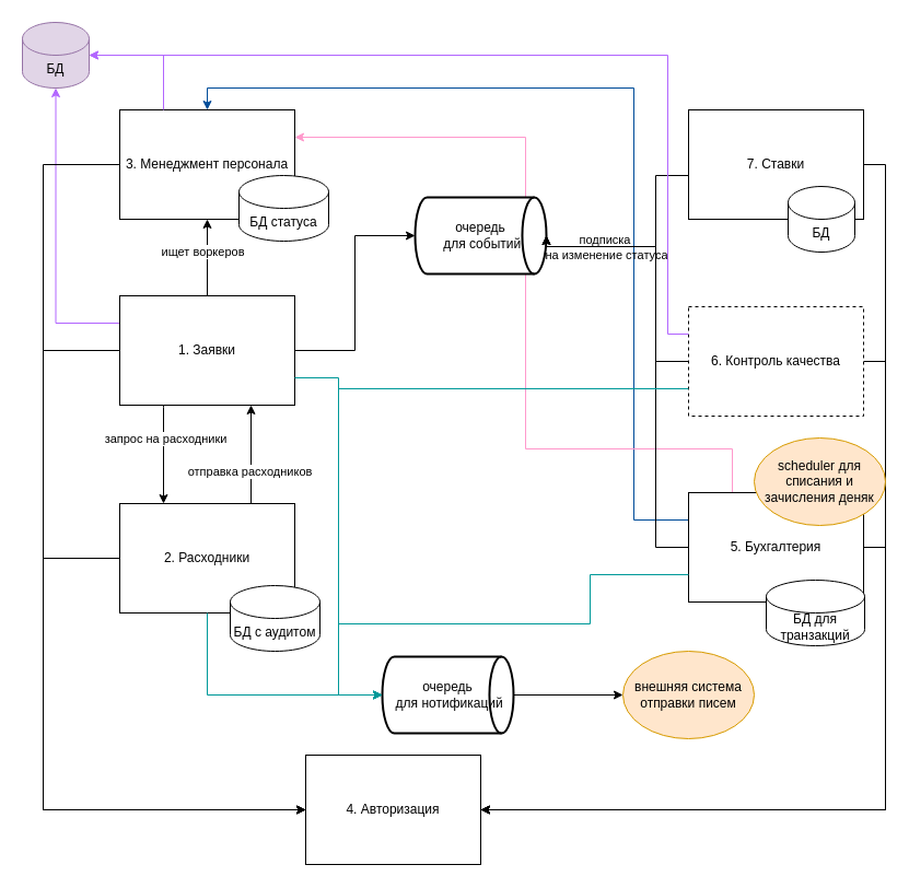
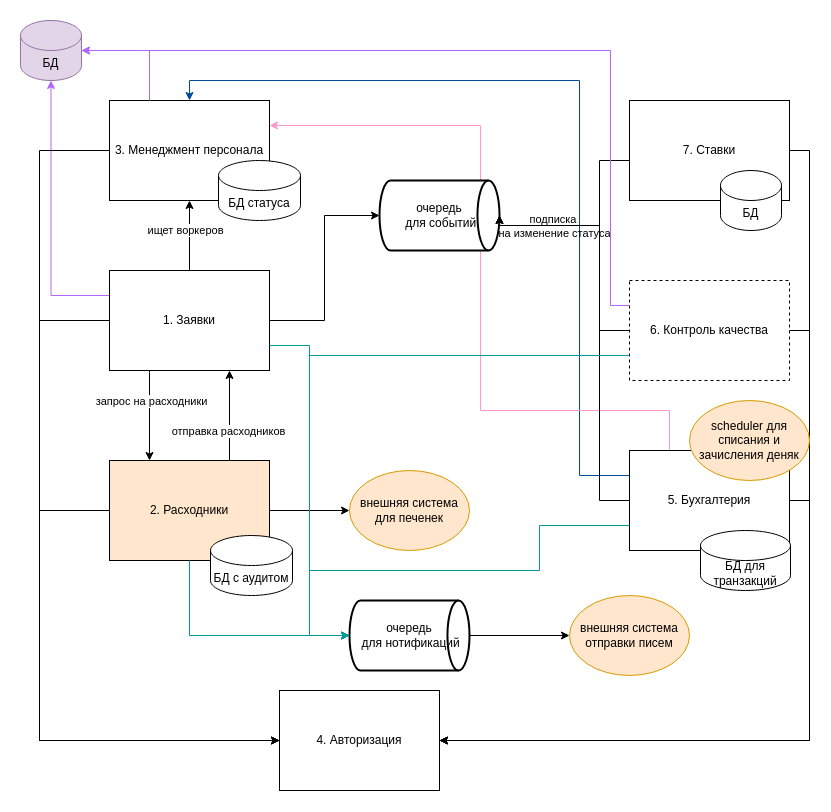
  <mxCell id="0" />
  <mxCell id="1" parent="0" />
  <mxCell id="2" style="edgeStyle=orthogonalEdgeStyle;rounded=0;orthogonalLoop=1;jettySize=auto;html=1;entryX=0.25;entryY=0;entryDx=0;entryDy=0;exitX=0.25;exitY=1;exitDx=0;exitDy=0;" edge="1" parent="1" source="8" target="12"><mxGeometry relative="1" as="geometry"><mxPoint x="169" y="390" as="sourcePoint" /><Array as="points"><mxPoint x="149" y="372" /><mxPoint x="149" y="372" /></Array></mxGeometry></mxCell>
  <mxCell id="3" value="запрос на расходники" style="edgeLabel;html=1;align=center;verticalAlign=middle;resizable=0;points=[];" vertex="1" connectable="0" parent="2"><mxGeometry x="-0.044" y="1" relative="1" as="geometry"><mxPoint y="-13" as="offset" /></mxGeometry></mxCell>
  <mxCell id="4" style="edgeStyle=orthogonalEdgeStyle;rounded=0;orthogonalLoop=1;jettySize=auto;html=1;exitX=0.5;exitY=0;exitDx=0;exitDy=0;entryX=0.5;entryY=1;entryDx=0;entryDy=0;" edge="1" parent="1" source="8" target="14"><mxGeometry relative="1" as="geometry" /></mxCell>
  <mxCell id="5" value="ищет воркеров" style="edgeLabel;html=1;align=center;verticalAlign=middle;resizable=0;points=[];" vertex="1" connectable="0" parent="4"><mxGeometry x="0.176" y="5" relative="1" as="geometry"><mxPoint as="offset" /></mxGeometry></mxCell>
  <mxCell id="6" style="edgeStyle=orthogonalEdgeStyle;rounded=0;orthogonalLoop=1;jettySize=auto;html=1;exitX=0;exitY=0.5;exitDx=0;exitDy=0;entryX=0;entryY=0.5;entryDx=0;entryDy=0;" edge="1" parent="1" source="8" target="15"><mxGeometry relative="1" as="geometry"><mxPoint x="279" y="820" as="targetPoint" /><Array as="points"><mxPoint x="39" y="320" /><mxPoint x="39" y="740" /></Array></mxGeometry></mxCell>
  <mxCell id="7" style="edgeStyle=orthogonalEdgeStyle;rounded=0;orthogonalLoop=1;jettySize=auto;html=1;exitX=0;exitY=0.25;exitDx=0;exitDy=0;strokeColor=#B266FF;" edge="1" parent="1" source="8" target="41"><mxGeometry relative="1" as="geometry" /></mxCell>
  <mxCell id="8" value="1. Заявки" style="rounded=0;whiteSpace=wrap;html=1;" vertex="1" parent="1"><mxGeometry x="109" y="270" width="160" height="100" as="geometry" /></mxCell>
  <mxCell id="9" style="edgeStyle=orthogonalEdgeStyle;rounded=0;orthogonalLoop=1;jettySize=auto;html=1;exitX=0.75;exitY=0;exitDx=0;exitDy=0;entryX=0.75;entryY=1;entryDx=0;entryDy=0;" edge="1" parent="1" source="12" target="8"><mxGeometry relative="1" as="geometry" /></mxCell>
  <mxCell id="10" value="отправка расходников" style="edgeLabel;html=1;align=center;verticalAlign=middle;resizable=0;points=[];" vertex="1" connectable="0" parent="9"><mxGeometry x="-0.074" y="2" relative="1" as="geometry"><mxPoint y="12" as="offset" /></mxGeometry></mxCell>
- <mxCell id="12" value="2. Расходники" style="rounded=0;whiteSpace=wrap;html=1;" vertex="1" parent="1"><mxGeometry x="109" y="460" width="160" height="100" as="geometry" /></mxCell>
+ <mxCell id="11" style="edgeStyle=orthogonalEdgeStyle;rounded=0;orthogonalLoop=1;jettySize=auto;html=1;" edge="1" parent="1" source="12" target="31"><mxGeometry relative="1" as="geometry" /></mxCell>
+ <mxCell id="12" value="2. Расходники" style="rounded=0;whiteSpace=wrap;html=1;fillColor=#ffe6cc;" vertex="1" parent="1"><mxGeometry x="109" y="460" width="160" height="100" as="geometry" /></mxCell>
  <mxCell id="13" style="edgeStyle=orthogonalEdgeStyle;rounded=0;orthogonalLoop=1;jettySize=auto;html=1;exitX=0;exitY=0.5;exitDx=0;exitDy=0;entryX=0;entryY=0.5;entryDx=0;entryDy=0;" edge="1" parent="1" source="14" target="15"><mxGeometry relative="1" as="geometry"><Array as="points"><mxPoint x="39" y="150" /><mxPoint x="39" y="740" /></Array></mxGeometry></mxCell>
  <mxCell id="14" value="3. Менеджмент персонала" style="rounded=0;whiteSpace=wrap;html=1;" vertex="1" parent="1"><mxGeometry x="109" y="100" width="160" height="100" as="geometry" /></mxCell>
  <mxCell id="15" value="4. Авторизация" style="rounded=0;whiteSpace=wrap;html=1;" vertex="1" parent="1"><mxGeometry x="279" y="690" width="160" height="100" as="geometry" /></mxCell>
  <mxCell id="16" style="edgeStyle=orthogonalEdgeStyle;rounded=0;orthogonalLoop=1;jettySize=auto;html=1;exitX=0;exitY=0.25;exitDx=0;exitDy=0;entryX=0.5;entryY=0;entryDx=0;entryDy=0;strokeColor=#004C99;" edge="1" parent="1" source="19" target="14"><mxGeometry relative="1" as="geometry"><Array as="points"><mxPoint x="579" y="475" /><mxPoint x="579" y="80" /><mxPoint x="189" y="80" /></Array></mxGeometry></mxCell>
  <mxCell id="17" style="edgeStyle=orthogonalEdgeStyle;rounded=0;orthogonalLoop=1;jettySize=auto;html=1;exitX=1;exitY=0.5;exitDx=0;exitDy=0;entryX=1;entryY=0.5;entryDx=0;entryDy=0;" edge="1" parent="1" source="19" target="15"><mxGeometry relative="1" as="geometry" /></mxCell>
  <mxCell id="18" style="edgeStyle=orthogonalEdgeStyle;rounded=0;orthogonalLoop=1;jettySize=auto;html=1;exitX=0.25;exitY=0;exitDx=0;exitDy=0;entryX=1;entryY=0.25;entryDx=0;entryDy=0;strokeColor=#FF99CC;" edge="1" parent="1" source="19" target="14"><mxGeometry relative="1" as="geometry"><Array as="points"><mxPoint x="669" y="410" /><mxPoint x="480" y="410" /><mxPoint x="480" y="125" /></Array></mxGeometry></mxCell>
  <mxCell id="19" value="5. Бухгалтерия" style="rounded=0;whiteSpace=wrap;html=1;" vertex="1" parent="1"><mxGeometry x="629" y="450" width="160" height="100" as="geometry" /></mxCell>
  <mxCell id="20" style="edgeStyle=orthogonalEdgeStyle;rounded=0;orthogonalLoop=1;jettySize=auto;html=1;exitX=1;exitY=0.5;exitDx=0;exitDy=0;entryX=1;entryY=0.5;entryDx=0;entryDy=0;" edge="1" parent="1" source="21" target="15"><mxGeometry relative="1" as="geometry" /></mxCell>
  <mxCell id="21" value="6. Контроль качества" style="rounded=0;whiteSpace=wrap;html=1;dashed=1;" vertex="1" parent="1"><mxGeometry x="629" y="280" width="160" height="100" as="geometry" /></mxCell>
  <mxCell id="22" style="edgeStyle=orthogonalEdgeStyle;rounded=0;orthogonalLoop=1;jettySize=auto;html=1;exitX=1;exitY=0.5;exitDx=0;exitDy=0;entryX=1;entryY=0.5;entryDx=0;entryDy=0;" edge="1" parent="1" source="23" target="15"><mxGeometry relative="1" as="geometry" /></mxCell>
  <mxCell id="23" value="7. Ставки" style="rounded=0;whiteSpace=wrap;html=1;" vertex="1" parent="1"><mxGeometry x="629" y="100" width="160" height="100" as="geometry" /></mxCell>
  <mxCell id="24" value="БД для транзакций" style="shape=cylinder3;whiteSpace=wrap;html=1;boundedLbl=1;backgroundOutline=1;size=15;" vertex="1" parent="1"><mxGeometry x="700" y="530" width="90" height="60" as="geometry" /></mxCell>
  <mxCell id="25" value="очередь&lt;div&gt;&amp;nbsp;для событий&lt;/div&gt;" style="strokeWidth=2;html=1;shape=mxgraph.flowchart.direct_data;whiteSpace=wrap;" vertex="1" parent="1"><mxGeometry x="379" y="180" width="120" height="70" as="geometry" /></mxCell>
  <mxCell id="26" style="edgeStyle=orthogonalEdgeStyle;rounded=0;orthogonalLoop=1;jettySize=auto;html=1;entryX=0;entryY=0.5;entryDx=0;entryDy=0;entryPerimeter=0;" edge="1" parent="1" source="8" target="25"><mxGeometry relative="1" as="geometry" /></mxCell>
  <mxCell id="27" style="edgeStyle=orthogonalEdgeStyle;rounded=0;orthogonalLoop=1;jettySize=auto;html=1;entryX=1;entryY=0.5;entryDx=0;entryDy=0;entryPerimeter=0;" edge="1" parent="1" source="23" target="25"><mxGeometry relative="1" as="geometry"><mxPoint x="559" y="235" as="targetPoint" /><Array as="points"><mxPoint x="599" y="160" /><mxPoint x="599" y="225" /></Array></mxGeometry></mxCell>
  <mxCell id="28" style="edgeStyle=orthogonalEdgeStyle;rounded=0;orthogonalLoop=1;jettySize=auto;html=1;entryX=1;entryY=0.5;entryDx=0;entryDy=0;entryPerimeter=0;" edge="1" parent="1" source="21" target="25"><mxGeometry relative="1" as="geometry"><mxPoint x="559" y="235" as="targetPoint" /><Array as="points"><mxPoint x="599" y="330" /><mxPoint x="599" y="225" /></Array></mxGeometry></mxCell>
  <mxCell id="29" value="подписка&amp;nbsp;&lt;div&gt;на изменение статуса&lt;/div&gt;" style="edgeLabel;html=1;align=center;verticalAlign=middle;resizable=0;points=[];labelBackgroundColor=none;" vertex="1" connectable="0" parent="28"><mxGeometry x="0.656" y="-3" relative="1" as="geometry"><mxPoint x="22" y="3" as="offset" /></mxGeometry></mxCell>
  <mxCell id="30" style="edgeStyle=orthogonalEdgeStyle;rounded=0;orthogonalLoop=1;jettySize=auto;html=1;entryX=1;entryY=0.5;entryDx=0;entryDy=0;entryPerimeter=0;" edge="1" parent="1" source="19" target="25"><mxGeometry relative="1" as="geometry"><Array as="points"><mxPoint x="599" y="500" /><mxPoint x="599" y="225" /></Array></mxGeometry></mxCell>
+ <mxCell id="31" value="внешняя система для печенек" style="ellipse;whiteSpace=wrap;html=1;fillColor=#ffe6cc;strokeColor=#d79b00;" vertex="1" parent="1"><mxGeometry x="349" y="470" width="120" height="80" as="geometry" /></mxCell>
  <mxCell id="32" style="edgeStyle=orthogonalEdgeStyle;rounded=0;orthogonalLoop=1;jettySize=auto;html=1;exitX=1;exitY=0.5;exitDx=0;exitDy=0;exitPerimeter=0;" edge="1" parent="1" source="33" target="38"><mxGeometry relative="1" as="geometry" /></mxCell>
  <mxCell id="33" value="очередь&lt;div&gt;&amp;nbsp;для нотификаций&lt;/div&gt;" style="strokeWidth=2;html=1;shape=mxgraph.flowchart.direct_data;whiteSpace=wrap;" vertex="1" parent="1"><mxGeometry x="349" y="600" width="120" height="70" as="geometry" /></mxCell>
  <mxCell id="34" style="edgeStyle=orthogonalEdgeStyle;rounded=0;orthogonalLoop=1;jettySize=auto;html=1;exitX=0.5;exitY=1;exitDx=0;exitDy=0;entryX=0;entryY=0.5;entryDx=0;entryDy=0;entryPerimeter=0;strokeColor=#009999;" edge="1" parent="1" source="12" target="33"><mxGeometry relative="1" as="geometry" /></mxCell>
  <mxCell id="35" style="edgeStyle=orthogonalEdgeStyle;rounded=0;orthogonalLoop=1;jettySize=auto;html=1;exitX=1;exitY=0.75;exitDx=0;exitDy=0;entryX=0;entryY=0.5;entryDx=0;entryDy=0;entryPerimeter=0;strokeColor=#009999;" edge="1" parent="1" source="8" target="33"><mxGeometry relative="1" as="geometry" /></mxCell>
  <mxCell id="36" style="edgeStyle=orthogonalEdgeStyle;rounded=0;orthogonalLoop=1;jettySize=auto;html=1;exitX=0;exitY=0.75;exitDx=0;exitDy=0;entryX=0;entryY=0.5;entryDx=0;entryDy=0;entryPerimeter=0;strokeColor=#009999;" edge="1" parent="1" source="21" target="33"><mxGeometry relative="1" as="geometry"><Array as="points"><mxPoint x="309" y="355" /><mxPoint x="309" y="635" /></Array></mxGeometry></mxCell>
  <mxCell id="37" style="edgeStyle=orthogonalEdgeStyle;rounded=0;orthogonalLoop=1;jettySize=auto;html=1;exitX=0;exitY=0.75;exitDx=0;exitDy=0;entryX=0;entryY=0.5;entryDx=0;entryDy=0;entryPerimeter=0;strokeColor=#009999;" edge="1" parent="1" source="19" target="33"><mxGeometry relative="1" as="geometry"><Array as="points"><mxPoint x="539" y="525" /><mxPoint x="539" y="570" /><mxPoint x="309" y="570" /><mxPoint x="309" y="635" /></Array></mxGeometry></mxCell>
  <mxCell id="38" value="внешняя система отправки писем" style="ellipse;whiteSpace=wrap;html=1;fillColor=#ffe6cc;strokeColor=#d79b00;" vertex="1" parent="1"><mxGeometry x="569" y="595" width="120" height="80" as="geometry" /></mxCell>
  <mxCell id="39" style="edgeStyle=orthogonalEdgeStyle;rounded=0;orthogonalLoop=1;jettySize=auto;html=1;exitX=0;exitY=0.5;exitDx=0;exitDy=0;entryX=0;entryY=0.5;entryDx=0;entryDy=0;" edge="1" parent="1" source="12" target="15"><mxGeometry relative="1" as="geometry"><mxPoint x="269" y="810" as="targetPoint" /><Array as="points"><mxPoint x="39" y="510" /><mxPoint x="39" y="740" /></Array></mxGeometry></mxCell>
  <mxCell id="40" value="БД" style="shape=cylinder3;whiteSpace=wrap;html=1;boundedLbl=1;backgroundOutline=1;size=15;" vertex="1" parent="1"><mxGeometry x="720" y="170" width="61" height="60" as="geometry" /></mxCell>
  <mxCell id="41" value="БД" style="shape=cylinder3;whiteSpace=wrap;html=1;boundedLbl=1;backgroundOutline=1;size=15;fillColor=#e1d5e7;strokeColor=#9673a6;" vertex="1" parent="1"><mxGeometry x="20" y="20" width="61" height="60" as="geometry" /></mxCell>
  <mxCell id="42" style="edgeStyle=orthogonalEdgeStyle;rounded=0;orthogonalLoop=1;jettySize=auto;html=1;exitX=0.25;exitY=0;exitDx=0;exitDy=0;entryX=1;entryY=0.5;entryDx=0;entryDy=0;entryPerimeter=0;strokeColor=#B266FF;" edge="1" parent="1" source="14" target="41"><mxGeometry relative="1" as="geometry" /></mxCell>
  <mxCell id="43" value="БД статуса" style="shape=cylinder3;whiteSpace=wrap;html=1;boundedLbl=1;backgroundOutline=1;size=15;" vertex="1" parent="1"><mxGeometry x="218" y="160" width="82" height="60" as="geometry" /></mxCell>
  <mxCell id="44" value="БД с аудитом" style="shape=cylinder3;whiteSpace=wrap;html=1;boundedLbl=1;backgroundOutline=1;size=15;" vertex="1" parent="1"><mxGeometry x="210" y="535" width="82" height="60" as="geometry" /></mxCell>
  <mxCell id="45" style="edgeStyle=orthogonalEdgeStyle;rounded=0;orthogonalLoop=1;jettySize=auto;html=1;exitX=0;exitY=0.25;exitDx=0;exitDy=0;entryX=1;entryY=0.5;entryDx=0;entryDy=0;entryPerimeter=0;strokeColor=#B266FF;" edge="1" parent="1" source="21" target="41"><mxGeometry relative="1" as="geometry"><Array as="points"><mxPoint x="610" y="305" /><mxPoint x="610" y="50" /></Array></mxGeometry></mxCell>
  <mxCell id="46" value="scheduler для списания и зачисления деняк" style="ellipse;whiteSpace=wrap;html=1;fillColor=#ffe6cc;strokeColor=#d79b00;" vertex="1" parent="1"><mxGeometry x="689" y="400" width="120" height="80" as="geometry" /></mxCell>
